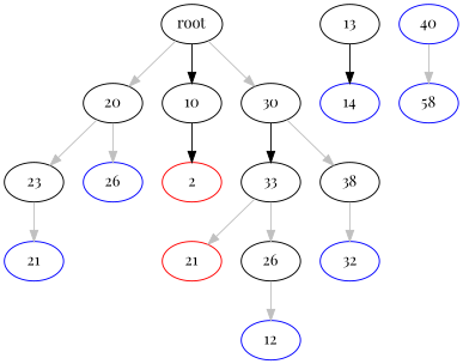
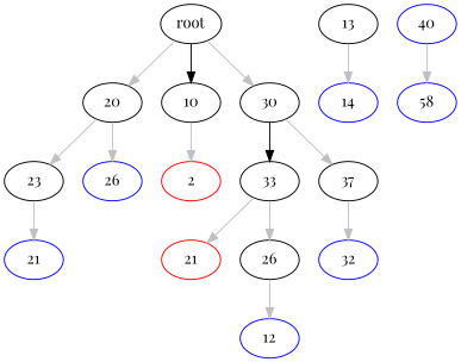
  digraph {
    fontname="Playfair Display"
    ordering=out
    node [color=black fontname="Playfair Display"]
    edge [color=grey fontname="Playfair Display"]
    n1 [label=20]
    n2 [label=23]
    n3 [color=blue label=26]
    n4 [color=blue label=21]
    n5 [label=10]
    n6 [color=red label=2]
    n7 [label=13]
    n8 [color=blue label=14]
    n9 [label=30]
    n10 [label=33]
-   n11 [label=38]
+   n11 [label=37]
    n12 [color=red label=21]
    n13 [label=26]
    n14 [color=blue label=32]
    n15 [color=blue label=12]
    n16 [color=blue label=40]
    n17 [color=blue label=58]
    root
    n1 -> n2
    n1 -> n3
    n2 -> n4
-   n5 -> n6 [color=black]
-   n7 -> n8 [color=black]
+   n5 -> n6
+   n7 -> n8
    n9 -> n10 [color=black]
    n9 -> n11
    n10 -> n12
    n10 -> n13
    n11 -> n14
    n13 -> n15
    n16 -> n17
    root -> n1
    root -> n5 [color=black]
    root -> n9
  }
